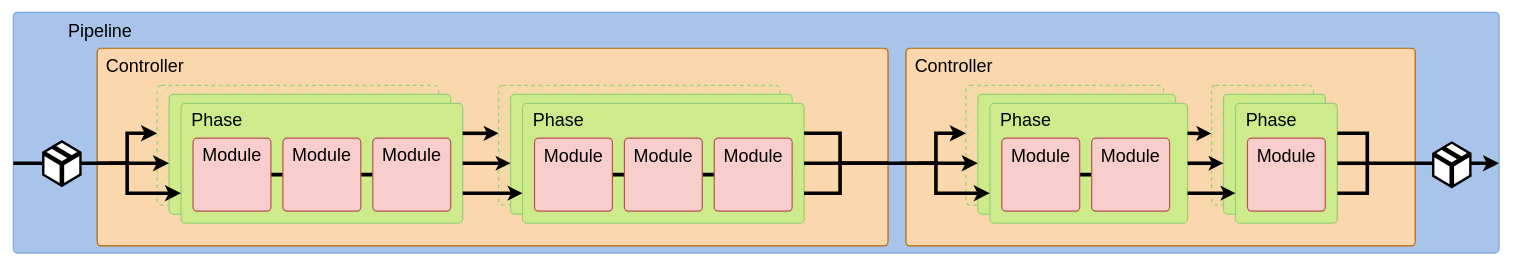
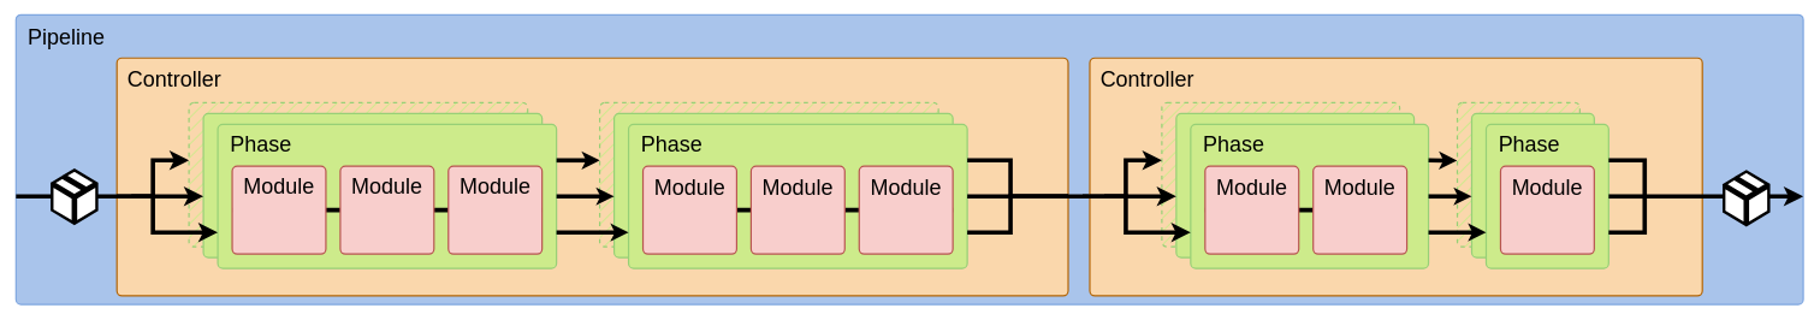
  <mxCell id="0" />
  <mxCell id="1" parent="0" />
  <mxCell id="2" value="" style="rounded=1;whiteSpace=wrap;html=1;absoluteArcSize=1;arcSize=14;strokeWidth=2;fillColor=#A9C4EB;strokeColor=#7EA6E0;fontColor=#000000;" parent="1" vertex="1"><mxGeometry x="20" y="20" width="2480" height="402" as="geometry" /></mxCell>
  <mxCell id="3" value="" style="rounded=1;whiteSpace=wrap;html=1;absoluteArcSize=1;arcSize=14;strokeWidth=2;fillColor=#FAD7AC;fontColor=#000000;strokeColor=#B46504;" parent="1" vertex="1"><mxGeometry x="160" y="80" width="1320" height="330" as="geometry" /></mxCell>
  <mxCell id="4" value="" style="rounded=1;whiteSpace=wrap;html=1;absoluteArcSize=1;arcSize=14;strokeWidth=2;fillColor=#CDEB8B;fontColor=#000000;strokeColor=#97D077;fillStyle=hatch;dashed=1;" parent="1" vertex="1"><mxGeometry x="830" y="142" width="470" height="200" as="geometry" /></mxCell>
  <mxCell id="5" value="" style="rounded=1;whiteSpace=wrap;html=1;absoluteArcSize=1;arcSize=14;strokeWidth=2;fillColor=#CDEB8B;fontColor=#000000;strokeColor=#97D077;" parent="1" vertex="1"><mxGeometry x="850" y="157" width="470" height="200" as="geometry" /></mxCell>
  <mxCell id="6" value="" style="rounded=1;whiteSpace=wrap;html=1;absoluteArcSize=1;arcSize=14;strokeWidth=2;fillColor=#CDEB8B;fontColor=#000000;strokeColor=#97D077;fillStyle=hatch;dashed=1;" parent="1" vertex="1"><mxGeometry x="260" y="142" width="470" height="200" as="geometry" /></mxCell>
  <mxCell id="7" value="" style="rounded=1;whiteSpace=wrap;html=1;absoluteArcSize=1;arcSize=14;strokeWidth=2;fillColor=#CDEB8B;fontColor=#000000;strokeColor=#97D077;" parent="1" vertex="1"><mxGeometry x="280" y="157" width="470" height="200" as="geometry" /></mxCell>
  <mxCell id="8" value="" style="rounded=1;whiteSpace=wrap;html=1;absoluteArcSize=1;arcSize=14;strokeWidth=2;fillColor=#CDEB8B;fontColor=#000000;strokeColor=#97D077;" parent="1" vertex="1"><mxGeometry x="300" y="172" width="470" height="200" as="geometry" /></mxCell>
  <mxCell id="9" value="" style="rounded=1;whiteSpace=wrap;html=1;absoluteArcSize=1;arcSize=14;strokeWidth=2;fillColor=#CDEB8B;fontColor=#000000;strokeColor=#97D077;" parent="1" vertex="1"><mxGeometry x="870" y="172" width="470" height="200" as="geometry" /></mxCell>
  <mxCell id="10" value="" style="edgeStyle=elbowEdgeStyle;elbow=horizontal;endArrow=classic;html=1;curved=0;rounded=0;endSize=8;startSize=8;exitX=0;exitY=0.5;exitDx=0;exitDy=0;strokeWidth=6;fontColor=#000000;strokeColor=#000000;" parent="1" edge="1"><mxGeometry width="50" height="50" relative="1" as="geometry"><mxPoint x="160" y="272" as="sourcePoint" /><mxPoint x="260" y="222" as="targetPoint" /><Array as="points"><mxPoint x="210" y="252" /></Array></mxGeometry></mxCell>
  <mxCell id="11" value="" style="edgeStyle=elbowEdgeStyle;elbow=horizontal;endArrow=classic;html=1;curved=0;rounded=0;endSize=8;startSize=8;strokeWidth=6;fontColor=#000000;strokeColor=#000000;" parent="1" edge="1"><mxGeometry width="50" height="50" relative="1" as="geometry"><mxPoint x="180" y="272" as="sourcePoint" /><mxPoint x="300" y="322" as="targetPoint" /><Array as="points"><mxPoint x="210" y="292" /></Array></mxGeometry></mxCell>
  <mxCell id="12" value="" style="edgeStyle=elbowEdgeStyle;elbow=horizontal;endArrow=classic;html=1;curved=0;rounded=0;endSize=8;startSize=8;strokeWidth=6;fontColor=#000000;strokeColor=#000000;" parent="1" edge="1"><mxGeometry width="50" height="50" relative="1" as="geometry"><mxPoint x="20" y="272" as="sourcePoint" /><mxPoint x="280" y="272" as="targetPoint" /><Array as="points"><mxPoint x="230" y="242" /></Array></mxGeometry></mxCell>
  <mxCell id="13" value="" style="endArrow=classic;html=1;exitX=1;exitY=0.5;exitDx=0;exitDy=0;strokeWidth=6;fontColor=#000000;strokeColor=#000000;" parent="1" source="8" edge="1"><mxGeometry width="50" height="50" relative="1" as="geometry"><mxPoint x="840" y="302" as="sourcePoint" /><mxPoint x="850" y="272" as="targetPoint" /></mxGeometry></mxCell>
  <mxCell id="14" value="" style="endArrow=classic;html=1;exitX=1;exitY=0.25;exitDx=0;exitDy=0;strokeWidth=6;fontColor=#000000;strokeColor=#000000;" parent="1" source="8" edge="1"><mxGeometry width="50" height="50" relative="1" as="geometry"><mxPoint x="850" y="262" as="sourcePoint" /><mxPoint x="830" y="222" as="targetPoint" /></mxGeometry></mxCell>
  <mxCell id="15" value="" style="endArrow=classic;html=1;exitX=1;exitY=0.75;exitDx=0;exitDy=0;entryX=0;entryY=0.75;entryDx=0;entryDy=0;strokeWidth=6;fontColor=#000000;strokeColor=#000000;" parent="1" source="8" target="9" edge="1"><mxGeometry width="50" height="50" relative="1" as="geometry"><mxPoint x="850" y="272" as="sourcePoint" /><mxPoint x="830" y="322" as="targetPoint" /></mxGeometry></mxCell>
  <mxCell id="16" value="" style="edgeStyle=elbowEdgeStyle;elbow=horizontal;endArrow=none;html=1;curved=0;rounded=0;endSize=8;startSize=8;exitX=1;exitY=0.75;exitDx=0;exitDy=0;entryX=1;entryY=0.5;entryDx=0;entryDy=0;strokeWidth=6;endFill=0;fontColor=#000000;strokeColor=#000000;" parent="1" source="9" edge="1"><mxGeometry width="50" height="50" relative="1" as="geometry"><mxPoint x="1370" y="322" as="sourcePoint" /><mxPoint x="1480" y="272" as="targetPoint" /><Array as="points"><mxPoint x="1400" y="302" /></Array></mxGeometry></mxCell>
  <mxCell id="17" value="" style="edgeStyle=elbowEdgeStyle;elbow=horizontal;endArrow=none;html=1;curved=0;rounded=0;endSize=8;startSize=8;exitX=1;exitY=0.5;exitDx=0;exitDy=0;entryX=1;entryY=0.5;entryDx=0;entryDy=0;strokeWidth=6;endFill=0;fontColor=#000000;strokeColor=#000000;" parent="1" source="9" edge="1"><mxGeometry width="50" height="50" relative="1" as="geometry"><mxPoint x="1370" y="262" as="sourcePoint" /><mxPoint x="1480" y="272" as="targetPoint" /></mxGeometry></mxCell>
  <mxCell id="18" value="" style="edgeStyle=elbowEdgeStyle;elbow=horizontal;endArrow=none;html=1;curved=0;rounded=0;endSize=8;startSize=8;exitX=1;exitY=0.25;exitDx=0;exitDy=0;strokeWidth=6;endFill=0;fontColor=#000000;strokeColor=#000000;" parent="1" source="9" edge="1"><mxGeometry width="50" height="50" relative="1" as="geometry"><mxPoint x="1380" y="242" as="sourcePoint" /><mxPoint x="1530" y="272" as="targetPoint" /><Array as="points"><mxPoint x="1400" y="242" /></Array></mxGeometry></mxCell>
  <mxCell id="19" value="" style="rounded=1;whiteSpace=wrap;html=1;absoluteArcSize=1;arcSize=14;strokeWidth=2;fillColor=#FAD7AC;fontColor=#000000;strokeColor=#B46504;" parent="1" vertex="1"><mxGeometry x="1510" y="80" width="850" height="330" as="geometry" /></mxCell>
  <mxCell id="20" value="" style="rounded=1;whiteSpace=wrap;html=1;absoluteArcSize=1;arcSize=14;strokeWidth=2;fillColor=#CDEB8B;fontColor=#000000;strokeColor=#97D077;fillStyle=hatch;dashed=1;" parent="1" vertex="1"><mxGeometry x="2020" y="142" width="170" height="200" as="geometry" /></mxCell>
  <mxCell id="21" value="" style="rounded=1;whiteSpace=wrap;html=1;absoluteArcSize=1;arcSize=14;strokeWidth=2;fillColor=#CDEB8B;fontColor=#000000;strokeColor=#97D077;" parent="1" vertex="1"><mxGeometry x="2040" y="157" width="170" height="200" as="geometry" /></mxCell>
  <mxCell id="22" value="" style="rounded=1;whiteSpace=wrap;html=1;absoluteArcSize=1;arcSize=14;strokeWidth=2;fillColor=#CDEB8B;fontColor=#000000;strokeColor=#97D077;fillStyle=hatch;dashed=1;" parent="1" vertex="1"><mxGeometry x="1610" y="142" width="330" height="200" as="geometry" /></mxCell>
  <mxCell id="23" value="" style="rounded=1;whiteSpace=wrap;html=1;absoluteArcSize=1;arcSize=14;strokeWidth=2;fillColor=#CDEB8B;fontColor=#000000;strokeColor=#97D077;" parent="1" vertex="1"><mxGeometry x="1630" y="157" width="330" height="200" as="geometry" /></mxCell>
  <mxCell id="24" value="" style="rounded=1;whiteSpace=wrap;html=1;absoluteArcSize=1;arcSize=14;strokeWidth=2;fillColor=#CDEB8B;fontColor=#000000;strokeColor=#97D077;" parent="1" vertex="1"><mxGeometry x="1650" y="172" width="330" height="200" as="geometry" /></mxCell>
  <mxCell id="25" value="" style="rounded=1;whiteSpace=wrap;html=1;absoluteArcSize=1;arcSize=14;strokeWidth=2;fillColor=#CDEB8B;fontColor=#000000;strokeColor=#97D077;" parent="1" vertex="1"><mxGeometry x="2060" y="172" width="170" height="200" as="geometry" /></mxCell>
  <mxCell id="26" value="" style="edgeStyle=elbowEdgeStyle;elbow=horizontal;endArrow=classic;html=1;curved=0;rounded=0;endSize=8;startSize=8;exitX=0;exitY=0.5;exitDx=0;exitDy=0;strokeWidth=6;fontColor=#000000;strokeColor=#000000;" parent="1" edge="1"><mxGeometry width="50" height="50" relative="1" as="geometry"><mxPoint x="1510" y="272" as="sourcePoint" /><mxPoint x="1610" y="222" as="targetPoint" /><Array as="points"><mxPoint x="1560" y="252" /></Array></mxGeometry></mxCell>
  <mxCell id="27" value="" style="edgeStyle=elbowEdgeStyle;elbow=horizontal;endArrow=classic;html=1;curved=0;rounded=0;endSize=8;startSize=8;strokeWidth=6;fontColor=#000000;strokeColor=#000000;" parent="1" edge="1"><mxGeometry width="50" height="50" relative="1" as="geometry"><mxPoint x="1530" y="272" as="sourcePoint" /><mxPoint x="1650" y="322" as="targetPoint" /><Array as="points"><mxPoint x="1560" y="292" /></Array></mxGeometry></mxCell>
  <mxCell id="28" value="" style="edgeStyle=elbowEdgeStyle;elbow=horizontal;endArrow=classic;html=1;curved=0;rounded=0;endSize=8;startSize=8;strokeWidth=6;fontColor=#000000;strokeColor=#000000;" parent="1" edge="1"><mxGeometry width="50" height="50" relative="1" as="geometry"><mxPoint x="1500" y="272" as="sourcePoint" /><mxPoint x="1630" y="272" as="targetPoint" /><Array as="points"><mxPoint x="1580" y="242" /></Array></mxGeometry></mxCell>
  <mxCell id="29" value="" style="endArrow=classic;html=1;exitX=1;exitY=0.5;exitDx=0;exitDy=0;strokeWidth=6;fontColor=#000000;strokeColor=#000000;" parent="1" source="24" edge="1"><mxGeometry width="50" height="50" relative="1" as="geometry"><mxPoint x="2190" y="302" as="sourcePoint" /><mxPoint x="2040" y="272" as="targetPoint" /></mxGeometry></mxCell>
  <mxCell id="30" value="" style="endArrow=classic;html=1;exitX=1;exitY=0.25;exitDx=0;exitDy=0;strokeWidth=6;entryX=-0.002;entryY=0.402;entryDx=0;entryDy=0;entryPerimeter=0;fontColor=#000000;strokeColor=#000000;" parent="1" source="24" target="20" edge="1"><mxGeometry width="50" height="50" relative="1" as="geometry"><mxPoint x="2200" y="262" as="sourcePoint" /><mxPoint x="2180" y="222" as="targetPoint" /></mxGeometry></mxCell>
  <mxCell id="31" value="" style="endArrow=classic;html=1;exitX=1;exitY=0.75;exitDx=0;exitDy=0;entryX=0;entryY=0.75;entryDx=0;entryDy=0;strokeWidth=6;fontColor=#000000;strokeColor=#000000;" parent="1" source="24" target="25" edge="1"><mxGeometry width="50" height="50" relative="1" as="geometry"><mxPoint x="2200" y="272" as="sourcePoint" /><mxPoint x="2180" y="322" as="targetPoint" /></mxGeometry></mxCell>
  <mxCell id="32" value="" style="edgeStyle=elbowEdgeStyle;elbow=horizontal;endArrow=none;html=1;curved=0;rounded=0;endSize=8;startSize=8;exitX=1;exitY=0.75;exitDx=0;exitDy=0;strokeWidth=6;endFill=0;fontColor=#000000;strokeColor=#000000;" parent="1" source="25" edge="1"><mxGeometry width="50" height="50" relative="1" as="geometry"><mxPoint x="2720" y="322" as="sourcePoint" /><mxPoint x="2280" y="270" as="targetPoint" /><Array as="points"><mxPoint x="2280" y="280" /></Array></mxGeometry></mxCell>
  <mxCell id="33" value="" style="edgeStyle=elbowEdgeStyle;elbow=horizontal;endArrow=none;html=1;curved=0;rounded=0;endSize=8;startSize=8;exitX=1;exitY=0.5;exitDx=0;exitDy=0;strokeWidth=6;endFill=0;fontColor=#000000;strokeColor=#000000;" parent="1" source="25" edge="1"><mxGeometry width="50" height="50" relative="1" as="geometry"><mxPoint x="2720" y="262" as="sourcePoint" /><mxPoint x="2280" y="272" as="targetPoint" /></mxGeometry></mxCell>
  <mxCell id="34" value="" style="edgeStyle=elbowEdgeStyle;elbow=horizontal;endArrow=classic;html=1;curved=0;rounded=0;endSize=8;startSize=8;exitX=1;exitY=0.25;exitDx=0;exitDy=0;strokeWidth=6;entryX=1;entryY=0.627;entryDx=0;entryDy=0;entryPerimeter=0;fontColor=#000000;strokeColor=#000000;" parent="1" source="25" target="2" edge="1"><mxGeometry width="50" height="50" relative="1" as="geometry"><mxPoint x="2730" y="242" as="sourcePoint" /><mxPoint x="2420" y="272" as="targetPoint" /><Array as="points"><mxPoint x="2280" y="230" /></Array></mxGeometry></mxCell>
  <mxCell id="35" value="" style="endArrow=none;html=1;exitX=0;exitY=0.5;exitDx=0;exitDy=0;strokeWidth=6;entryX=1;entryY=0.5;entryDx=0;entryDy=0;endFill=0;fontColor=#000000;strokeColor=#000000;" parent="1" source="36" target="38" edge="1"><mxGeometry width="50" height="50" relative="1" as="geometry"><mxPoint x="313" y="282" as="sourcePoint" /><mxPoint x="320" y="272" as="targetPoint" /></mxGeometry></mxCell>
  <mxCell id="36" value="" style="rounded=1;whiteSpace=wrap;html=1;absoluteArcSize=1;arcSize=14;strokeWidth=2;fillColor=#F8CECC;fontColor=#000000;strokeColor=#B85450;" parent="1" vertex="1"><mxGeometry x="320" y="230" width="130" height="122" as="geometry" /></mxCell>
  <mxCell id="37" value="" style="rounded=1;whiteSpace=wrap;html=1;absoluteArcSize=1;arcSize=14;strokeWidth=2;fillColor=#F8CECC;fontColor=#000000;strokeColor=#B85450;" parent="1" vertex="1"><mxGeometry x="470" y="230" width="130" height="122" as="geometry" /></mxCell>
  <mxCell id="38" value="" style="rounded=1;whiteSpace=wrap;html=1;absoluteArcSize=1;arcSize=14;strokeWidth=2;fillColor=#F8CECC;fontColor=#000000;strokeColor=#B85450;" parent="1" vertex="1"><mxGeometry x="620" y="230" width="130" height="122" as="geometry" /></mxCell>
  <mxCell id="39" value="" style="endArrow=none;html=1;exitX=0;exitY=0.5;exitDx=0;exitDy=0;strokeWidth=6;entryX=1;entryY=0.5;entryDx=0;entryDy=0;endFill=0;fontColor=#000000;strokeColor=#000000;" parent="1" source="40" target="42" edge="1"><mxGeometry width="50" height="50" relative="1" as="geometry"><mxPoint x="890" y="271.57" as="sourcePoint" /><mxPoint x="970" y="271.57" as="targetPoint" /></mxGeometry></mxCell>
  <mxCell id="40" value="" style="rounded=1;whiteSpace=wrap;html=1;absoluteArcSize=1;arcSize=14;strokeWidth=2;fillColor=#F8CECC;fontColor=#000000;strokeColor=#B85450;" parent="1" vertex="1"><mxGeometry x="890" y="230" width="130" height="122" as="geometry" /></mxCell>
  <mxCell id="41" value="" style="rounded=1;whiteSpace=wrap;html=1;absoluteArcSize=1;arcSize=14;strokeWidth=2;fillColor=#F8CECC;fontColor=#000000;strokeColor=#B85450;" parent="1" vertex="1"><mxGeometry x="1040" y="230" width="130" height="122" as="geometry" /></mxCell>
  <mxCell id="42" value="" style="rounded=1;whiteSpace=wrap;html=1;absoluteArcSize=1;arcSize=14;strokeWidth=2;fillColor=#F8CECC;fontColor=#000000;strokeColor=#B85450;" parent="1" vertex="1"><mxGeometry x="1190" y="230" width="130" height="122" as="geometry" /></mxCell>
  <mxCell id="43" value="" style="endArrow=none;html=1;exitX=0;exitY=0.5;exitDx=0;exitDy=0;strokeWidth=6;entryX=1;entryY=0.5;entryDx=0;entryDy=0;endFill=0;fontColor=#000000;strokeColor=#000000;" parent="1" source="46" target="45" edge="1"><mxGeometry width="50" height="50" relative="1" as="geometry"><mxPoint x="1990" y="282" as="sourcePoint" /><mxPoint x="2050" y="282" as="targetPoint" /></mxGeometry></mxCell>
  <mxCell id="44" value="" style="rounded=1;whiteSpace=wrap;html=1;absoluteArcSize=1;arcSize=14;strokeWidth=2;fillColor=#F8CECC;fontColor=#000000;strokeColor=#B85450;" parent="1" vertex="1"><mxGeometry x="2080" y="230" width="130" height="122" as="geometry" /></mxCell>
  <mxCell id="45" value="" style="rounded=1;whiteSpace=wrap;html=1;absoluteArcSize=1;arcSize=14;strokeWidth=2;fillColor=#F8CECC;fontColor=#000000;strokeColor=#B85450;" parent="1" vertex="1"><mxGeometry x="1820" y="230" width="130" height="122" as="geometry" /></mxCell>
  <mxCell id="46" value="" style="rounded=1;whiteSpace=wrap;html=1;absoluteArcSize=1;arcSize=14;strokeWidth=2;fillColor=#F8CECC;fontColor=#000000;strokeColor=#B85450;" parent="1" vertex="1"><mxGeometry x="1670" y="230" width="130" height="122" as="geometry" /></mxCell>
- <mxCell id="47" value="&lt;font style=&quot;font-size: 30px;&quot;&gt;Pipeline&lt;/font&gt;" style="text;html=1;align=center;verticalAlign=middle;whiteSpace=wrap;rounded=0;fontColor=#000000;" parent="1" vertex="1"><mxGeometry x="105" y="30" width="120" height="39" as="geometry" /></mxCell>
+ <mxCell id="47" value="&lt;font style=&quot;font-size: 30px;&quot;&gt;Pipeline&lt;/font&gt;" style="text;html=1;align=center;verticalAlign=middle;whiteSpace=wrap;rounded=0;fontColor=#000000;" parent="1" vertex="1"><mxGeometry x="30" y="30" width="120" height="39" as="geometry" /></mxCell>
  <mxCell id="48" value="&lt;font style=&quot;font-size: 30px;&quot;&gt;Controller&lt;/font&gt;" style="text;html=1;align=center;verticalAlign=middle;whiteSpace=wrap;rounded=0;fontColor=#000000;" parent="1" vertex="1"><mxGeometry x="170" y="90" width="140" height="39" as="geometry" /></mxCell>
  <mxCell id="49" value="&lt;font&gt;&lt;span style=&quot;font-size: 30px;&quot;&gt;Phase&lt;/span&gt;&lt;/font&gt;" style="text;html=1;align=center;verticalAlign=middle;whiteSpace=wrap;rounded=0;fontColor=#000000;" parent="1" vertex="1"><mxGeometry x="300" y="180" width="120" height="39" as="geometry" /></mxCell>
  <mxCell id="50" value="&lt;font&gt;&lt;span style=&quot;font-size: 30px;&quot;&gt;Module&lt;/span&gt;&lt;/font&gt;" style="text;html=1;align=center;verticalAlign=middle;whiteSpace=wrap;rounded=0;fontColor=#000000;" parent="1" vertex="1"><mxGeometry x="325" y="237.5" width="120" height="39" as="geometry" /></mxCell>
  <mxCell id="51" value="&lt;font&gt;&lt;span style=&quot;font-size: 30px;&quot;&gt;Module&lt;/span&gt;&lt;/font&gt;" style="text;html=1;align=center;verticalAlign=middle;whiteSpace=wrap;rounded=0;fontColor=#000000;" parent="1" vertex="1"><mxGeometry x="475" y="237.5" width="120" height="39" as="geometry" /></mxCell>
  <mxCell id="52" value="&lt;font&gt;&lt;span style=&quot;font-size: 30px;&quot;&gt;Module&lt;/span&gt;&lt;/font&gt;" style="text;html=1;align=center;verticalAlign=middle;whiteSpace=wrap;rounded=0;fontColor=#000000;" parent="1" vertex="1"><mxGeometry x="625" y="237.5" width="120" height="39" as="geometry" /></mxCell>
  <mxCell id="53" value="&lt;font&gt;&lt;span style=&quot;font-size: 30px;&quot;&gt;Module&lt;/span&gt;&lt;/font&gt;" style="text;html=1;align=center;verticalAlign=middle;whiteSpace=wrap;rounded=0;fontColor=#000000;" parent="1" vertex="1"><mxGeometry x="895" y="240" width="120" height="39" as="geometry" /></mxCell>
  <mxCell id="54" value="&lt;font&gt;&lt;span style=&quot;font-size: 30px;&quot;&gt;Module&lt;/span&gt;&lt;/font&gt;" style="text;html=1;align=center;verticalAlign=middle;whiteSpace=wrap;rounded=0;fontColor=#000000;" parent="1" vertex="1"><mxGeometry x="1045" y="240" width="120" height="39" as="geometry" /></mxCell>
  <mxCell id="55" value="&lt;font&gt;&lt;span style=&quot;font-size: 30px;&quot;&gt;Module&lt;/span&gt;&lt;/font&gt;" style="text;html=1;align=center;verticalAlign=middle;whiteSpace=wrap;rounded=0;fontColor=#000000;" parent="1" vertex="1"><mxGeometry x="1195" y="240" width="120" height="39" as="geometry" /></mxCell>
  <mxCell id="56" value="&lt;font&gt;&lt;span style=&quot;font-size: 30px;&quot;&gt;Module&lt;/span&gt;&lt;/font&gt;" style="text;html=1;align=center;verticalAlign=middle;whiteSpace=wrap;rounded=0;fontColor=#000000;" parent="1" vertex="1"><mxGeometry x="1675" y="240" width="120" height="39" as="geometry" /></mxCell>
  <mxCell id="57" value="&lt;font&gt;&lt;span style=&quot;font-size: 30px;&quot;&gt;Module&lt;/span&gt;&lt;/font&gt;" style="text;html=1;align=center;verticalAlign=middle;whiteSpace=wrap;rounded=0;fontColor=#000000;" parent="1" vertex="1"><mxGeometry x="1825" y="240" width="120" height="39" as="geometry" /></mxCell>
  <mxCell id="58" value="&lt;font&gt;&lt;span style=&quot;font-size: 30px;&quot;&gt;Module&lt;/span&gt;&lt;/font&gt;" style="text;html=1;align=center;verticalAlign=middle;whiteSpace=wrap;rounded=0;fontColor=#000000;" parent="1" vertex="1"><mxGeometry x="2085" y="240" width="120" height="39" as="geometry" /></mxCell>
  <mxCell id="59" value="&lt;font&gt;&lt;span style=&quot;font-size: 30px;&quot;&gt;Phase&lt;/span&gt;&lt;/font&gt;" style="text;html=1;align=center;verticalAlign=middle;whiteSpace=wrap;rounded=0;fontColor=#000000;" parent="1" vertex="1"><mxGeometry x="870" y="180" width="120" height="39" as="geometry" /></mxCell>
  <mxCell id="60" value="&lt;font&gt;&lt;span style=&quot;font-size: 30px;&quot;&gt;Phase&lt;/span&gt;&lt;/font&gt;" style="text;html=1;align=center;verticalAlign=middle;whiteSpace=wrap;rounded=0;fontColor=#000000;" parent="1" vertex="1"><mxGeometry x="1650" y="180" width="120" height="39" as="geometry" /></mxCell>
  <mxCell id="61" value="&lt;font&gt;&lt;span style=&quot;font-size: 30px;&quot;&gt;Phase&lt;/span&gt;&lt;/font&gt;" style="text;html=1;align=center;verticalAlign=middle;whiteSpace=wrap;rounded=0;fontColor=#000000;" parent="1" vertex="1"><mxGeometry x="2060" y="180" width="120" height="39" as="geometry" /></mxCell>
  <mxCell id="62" value="&lt;font style=&quot;font-size: 30px;&quot;&gt;Controller&lt;/font&gt;" style="text;html=1;align=center;verticalAlign=middle;whiteSpace=wrap;rounded=0;fontColor=#000000;" parent="1" vertex="1"><mxGeometry x="1520" y="90" width="140" height="39" as="geometry" /></mxCell>
  <mxCell id="63" value="" style="verticalLabelPosition=bottom;html=1;verticalAlign=top;align=center;strokeColor=#000000;fillColor=#FFFFFF;shape=mxgraph.azure.cloud_service_package_file;labelBackgroundColor=none;strokeWidth=4;fontSize=30;fontColor=#000000;" parent="1" vertex="1"><mxGeometry x="70" y="235.5" width="62.05" height="73" as="geometry" /></mxCell>
  <mxCell id="64" value="" style="verticalLabelPosition=bottom;html=1;verticalAlign=top;align=center;strokeColor=#000000;fillColor=#FFFFFF;shape=mxgraph.azure.cloud_service_package_file;labelBackgroundColor=none;strokeWidth=4;fontSize=30;fontColor=#000000;" parent="1" vertex="1"><mxGeometry x="2390" y="237.5" width="62.05" height="73" as="geometry" /></mxCell>
